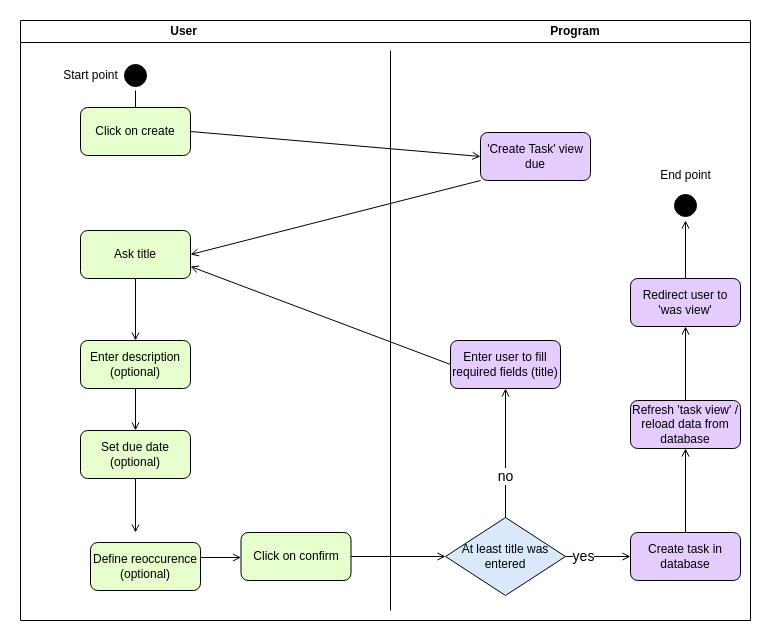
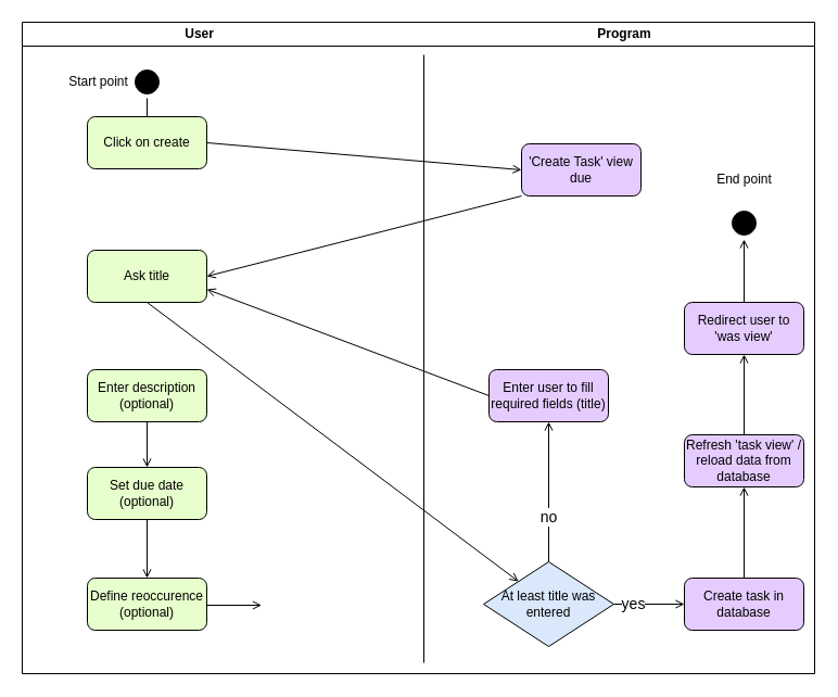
  <mxCell id="0" />
  <mxCell id="1" parent="0" />
  <mxCell id="2" value="User                                                                                                          Program" style="swimlane;whiteSpace=wrap;startSize=22;" parent="1" vertex="1"><mxGeometry x="20" y="20" width="730" height="600" as="geometry" /></mxCell>
  <mxCell id="3" value="" style="ellipse;shape=startState;fillColor=#000000;strokeColor=#000000;" parent="2" vertex="1"><mxGeometry x="100" y="40" width="30" height="30" as="geometry" /></mxCell>
  <mxCell id="4" value="" style="edgeStyle=elbowEdgeStyle;elbow=horizontal;verticalAlign=bottom;endArrow=open;endSize=8;strokeColor=#000000;endFill=1;rounded=0" parent="2" source="3" edge="1"><mxGeometry x="100" y="40" as="geometry"><mxPoint x="115" y="110" as="targetPoint" /></mxGeometry></mxCell>
  <mxCell id="5" value="" style="endArrow=open;strokeColor=#000000;endFill=1;rounded=0;exitX=1;exitY=0.5;exitDx=0;exitDy=0;entryX=0;entryY=0.5;entryDx=0;entryDy=0;" parent="2" source="13" target="14" edge="1"><mxGeometry relative="1" as="geometry"><mxPoint x="115" y="160" as="sourcePoint" /><mxPoint x="115" y="192" as="targetPoint" /></mxGeometry></mxCell>
  <mxCell id="6" value="" style="endArrow=open;strokeColor=#000000;endFill=1;rounded=0;exitX=0;exitY=1;exitDx=0;exitDy=0;entryX=1;entryY=0.5;entryDx=0;entryDy=0;fillColor=#000000;" parent="2" source="14" target="15" edge="1"><mxGeometry relative="1" as="geometry"><mxPoint x="115" y="322" as="sourcePoint" /><mxPoint x="115" y="352" as="targetPoint" /></mxGeometry></mxCell>
  <mxCell id="7" value="" style="endArrow=open;strokeColor=#000000;endFill=1;rounded=0;exitX=0.5;exitY=1;exitDx=0;exitDy=0;entryX=0.5;entryY=0;entryDx=0;entryDy=0;startArrow=none;" parent="2" source="25" edge="1"><mxGeometry relative="1" as="geometry"><mxPoint x="115" y="402" as="sourcePoint" /><mxPoint x="115" y="432" as="targetPoint" /></mxGeometry></mxCell>
  <mxCell id="8" value="" style="endArrow=open;strokeColor=#000000;endFill=1;rounded=0;exitX=0.5;exitY=1;exitDx=0;exitDy=0;entryX=0.5;entryY=0;entryDx=0;entryDy=0;" parent="2" source="25" edge="1"><mxGeometry relative="1" as="geometry"><mxPoint x="115" y="482" as="sourcePoint" /><mxPoint x="115" y="512" as="targetPoint" /></mxGeometry></mxCell>
  <mxCell id="9" value="At least title was entered" style="rhombus;whiteSpace=wrap;html=1;fillColor=#dae8fc;" parent="2" vertex="1"><mxGeometry x="425" y="497" width="120" height="78" as="geometry" /></mxCell>
  <mxCell id="10" value="" style="endArrow=open;strokeColor=#000000;endFill=1;rounded=0;exitX=1;exitY=0.5;exitDx=0;exitDy=0;entryX=0;entryY=0.5;entryDx=0;entryDy=0;" parent="2" edge="1"><mxGeometry relative="1" as="geometry"><mxPoint x="170" y="537" as="sourcePoint" /><mxPoint x="220.5" y="537" as="targetPoint" /></mxGeometry></mxCell>
  <mxCell id="11" value="" style="endArrow=open;strokeColor=#000000;endFill=1;rounded=0;entryX=0.5;entryY=1;entryDx=0;entryDy=0;exitX=0.5;exitY=0;exitDx=0;exitDy=0;" parent="2" source="20" target="21" edge="1"><mxGeometry relative="1" as="geometry"><mxPoint x="460.5" y="396" as="sourcePoint" /><mxPoint x="460.5" y="322" as="targetPoint" /></mxGeometry></mxCell>
  <mxCell id="12" value="" style="endArrow=open;strokeColor=#000000;endFill=1;rounded=0;entryX=0.5;entryY=1;entryDx=0;entryDy=0;exitX=0.5;exitY=0;exitDx=0;exitDy=0;" parent="2" source="21" target="22" edge="1"><mxGeometry relative="1" as="geometry"><mxPoint x="460.5" y="272" as="sourcePoint" /><mxPoint x="460.5" y="202" as="targetPoint" /></mxGeometry></mxCell>
  <mxCell id="13" value="&lt;div&gt;Click on create&lt;/div&gt;" style="rounded=1;whiteSpace=wrap;html=1;fillColor=#E6FFCC;" vertex="1" parent="2"><mxGeometry x="60" y="87" width="110" height="48" as="geometry" /></mxCell>
  <mxCell id="14" value="'Create Task' view due" style="rounded=1;whiteSpace=wrap;html=1;fillColor=#E5CCFF;" vertex="1" parent="2"><mxGeometry x="460" y="112" width="110" height="48" as="geometry" /></mxCell>
  <mxCell id="15" value="Ask title" style="rounded=1;whiteSpace=wrap;html=1;fillColor=#E6FFCC;" vertex="1" parent="2"><mxGeometry x="60" y="210" width="110" height="48" as="geometry" /></mxCell>
  <mxCell id="16" value="Enter description (optional)" style="rounded=1;whiteSpace=wrap;html=1;fillColor=#E6FFCC;" vertex="1" parent="2"><mxGeometry x="60" y="320" width="110" height="48" as="geometry" /></mxCell>
- <mxCell id="17" value="&lt;div&gt;Define reoccurence (optional)&lt;/div&gt;" style="rounded=1;whiteSpace=wrap;html=1;fillColor=#E6FFCC;" vertex="1" parent="2"><mxGeometry x="70" y="522" width="110" height="48" as="geometry" /></mxCell>
- <mxCell id="18" value="Click on confirm" style="rounded=1;whiteSpace=wrap;html=1;fillColor=#E6FFCC;" vertex="1" parent="2"><mxGeometry x="220.5" y="512" width="110" height="48" as="geometry" /></mxCell>
+ <mxCell id="17" value="&lt;div&gt;Define reoccurence (optional)&lt;/div&gt;" style="rounded=1;whiteSpace=wrap;html=1;fillColor=#E6FFCC;" vertex="1" parent="2"><mxGeometry x="60" y="512" width="110" height="48" as="geometry" /></mxCell>
  <mxCell id="19" value="Enter user to fill required fields (title)" style="rounded=1;whiteSpace=wrap;html=1;fillColor=#E5CCFF;" vertex="1" parent="2"><mxGeometry x="430" y="320" width="110" height="48" as="geometry" /></mxCell>
  <mxCell id="20" value="Create task in database" style="rounded=1;whiteSpace=wrap;html=1;fillColor=#E5CCFF;" vertex="1" parent="2"><mxGeometry x="610" y="512" width="110" height="48" as="geometry" /></mxCell>
  <mxCell id="21" value="Refresh 'task view' / reload data from database" style="rounded=1;whiteSpace=wrap;html=1;fillColor=#E5CCFF;" vertex="1" parent="2"><mxGeometry x="610" y="380" width="110" height="48" as="geometry" /></mxCell>
  <mxCell id="22" value="Redirect user to 'was view'" style="rounded=1;whiteSpace=wrap;html=1;fillColor=#E5CCFF;" vertex="1" parent="2"><mxGeometry x="610" y="258" width="110" height="48" as="geometry" /></mxCell>
  <mxCell id="23" value="Start point" style="text;html=1;resizable=0;autosize=1;align=center;verticalAlign=middle;points=[];fillColor=none;strokeColor=none;rounded=0;" vertex="1" parent="2"><mxGeometry x="30" y="40" width="80" height="30" as="geometry" /></mxCell>
- <mxCell id="24" value="" style="endArrow=open;strokeColor=#000000;endFill=1;rounded=0;entryX=0.5;entryY=0;entryDx=0;entryDy=0;exitX=0.5;exitY=1;exitDx=0;exitDy=0;" edge="1" parent="2" source="15" target="16"><mxGeometry relative="1" as="geometry"><mxPoint x="120" y="260" as="sourcePoint" /><mxPoint x="230.5" y="547" as="targetPoint" /></mxGeometry></mxCell>
+ <mxCell id="24" value="" style="endArrow=open;strokeColor=#000000;endFill=1;rounded=0;exitX=0.5;exitY=1;exitDx=0;exitDy=0;" edge="1" parent="2" source="15" target="9"><mxGeometry relative="1" as="geometry"><mxPoint x="120" y="260" as="sourcePoint" /><mxPoint x="230.5" y="547" as="targetPoint" /></mxGeometry></mxCell>
  <mxCell id="25" value="Set due date (optional)" style="rounded=1;whiteSpace=wrap;html=1;fillColor=#E6FFCC;" vertex="1" parent="2"><mxGeometry x="60" y="410" width="110" height="48" as="geometry" /></mxCell>
  <mxCell id="26" value="" style="endArrow=open;strokeColor=#000000;endFill=1;rounded=0;exitX=0.5;exitY=1;exitDx=0;exitDy=0;entryX=0.5;entryY=0;entryDx=0;entryDy=0;" edge="1" parent="2" source="16" target="25"><mxGeometry relative="1" as="geometry"><mxPoint x="180" y="146.0" as="sourcePoint" /><mxPoint x="500" y="146.0" as="targetPoint" /></mxGeometry></mxCell>
- <mxCell id="27" value="" style="endArrow=open;strokeColor=#000000;endFill=1;rounded=0;entryX=0;entryY=0.5;entryDx=0;entryDy=0;exitX=1;exitY=0.5;exitDx=0;exitDy=0;" edge="1" parent="2" source="18" target="9"><mxGeometry relative="1" as="geometry"><mxPoint x="675" y="390" as="sourcePoint" /><mxPoint x="675" y="316" as="targetPoint" /></mxGeometry></mxCell>
  <mxCell id="28" value="" style="endArrow=open;strokeColor=#000000;endFill=1;rounded=0;exitX=0;exitY=0.5;exitDx=0;exitDy=0;entryX=1;entryY=0.75;entryDx=0;entryDy=0;fillColor=#000000;" edge="1" parent="2" source="19" target="15"><mxGeometry relative="1" as="geometry"><mxPoint x="470.0" y="170" as="sourcePoint" /><mxPoint x="180" y="244.0" as="targetPoint" /></mxGeometry></mxCell>
  <mxCell id="29" value="" style="endArrow=open;strokeColor=#000000;endFill=1;rounded=0;exitX=0.5;exitY=0;exitDx=0;exitDy=0;entryX=0.5;entryY=1;entryDx=0;entryDy=0;fillColor=#000000;" edge="1" parent="2" source="9" target="19"><mxGeometry relative="1" as="geometry"><mxPoint x="480.0" y="180" as="sourcePoint" /><mxPoint x="190" y="254.0" as="targetPoint" /></mxGeometry></mxCell>
  <mxCell id="30" value="no" style="edgeLabel;html=1;align=center;verticalAlign=middle;resizable=0;points=[];fontSize=14;" vertex="1" connectable="0" parent="29"><mxGeometry x="-0.355" y="1" relative="1" as="geometry"><mxPoint as="offset" /></mxGeometry></mxCell>
  <mxCell id="31" value="" style="endArrow=open;strokeColor=#000000;endFill=1;rounded=0;exitX=1;exitY=0.5;exitDx=0;exitDy=0;entryX=0;entryY=0.5;entryDx=0;entryDy=0;fillColor=#000000;" edge="1" parent="2" source="9" target="20"><mxGeometry relative="1" as="geometry"><mxPoint x="490.0" y="190" as="sourcePoint" /><mxPoint x="200" y="264.0" as="targetPoint" /></mxGeometry></mxCell>
  <mxCell id="32" value="yes" style="edgeLabel;html=1;align=center;verticalAlign=middle;resizable=0;points=[];fontSize=14;" vertex="1" connectable="0" parent="31"><mxGeometry x="-0.451" y="1" relative="1" as="geometry"><mxPoint x="-1" as="offset" /></mxGeometry></mxCell>
  <mxCell id="33" value="" style="ellipse;shape=startState;fillColor=#000000;strokeColor=#000000;" vertex="1" parent="2"><mxGeometry x="650" y="170" width="30" height="30" as="geometry" /></mxCell>
- <mxCell id="34" value="End point" style="text;html=1;resizable=0;autosize=1;align=center;verticalAlign=middle;points=[];fillColor=none;strokeColor=none;rounded=0;" vertex="1" parent="2"><mxGeometry x="630" y="140" width="70" height="30" as="geometry" /></mxCell>
+ <mxCell id="34" value="End point" style="text;html=1;resizable=0;autosize=1;align=center;verticalAlign=middle;points=[];fillColor=none;strokeColor=none;rounded=0;" vertex="1" parent="2"><mxGeometry x="630" y="130" width="70" height="30" as="geometry" /></mxCell>
  <mxCell id="35" value="" style="endArrow=open;strokeColor=#000000;endFill=1;rounded=0;exitX=0.5;exitY=0;exitDx=0;exitDy=0;entryX=0.5;entryY=1;entryDx=0;entryDy=0;fillColor=#000000;" edge="1" parent="2" source="22" target="33"><mxGeometry relative="1" as="geometry"><mxPoint x="470.0" y="170" as="sourcePoint" /><mxPoint x="180" y="244.0" as="targetPoint" /></mxGeometry></mxCell>
  <mxCell id="36" value="" style="endArrow=none;html=1;rounded=0;strokeColor=#000000;fontSize=14;fillColor=#000000;" edge="1" parent="1"><mxGeometry width="50" height="50" relative="1" as="geometry"><mxPoint x="390" y="610" as="sourcePoint" /><mxPoint x="390" y="50" as="targetPoint" /></mxGeometry></mxCell>
